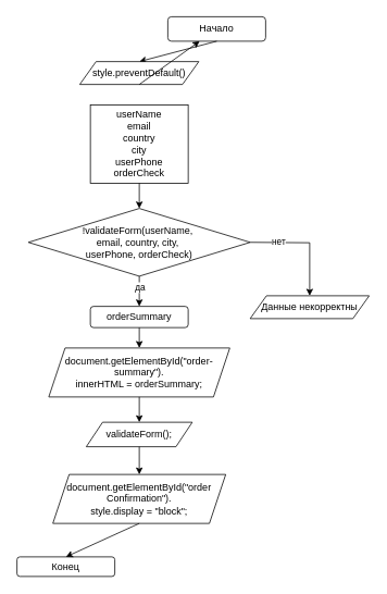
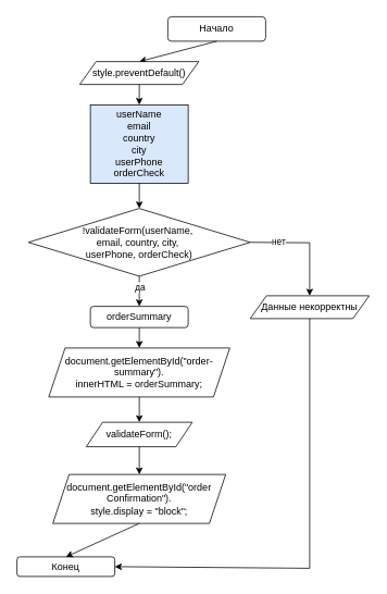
  <mxCell id="0" />
  <mxCell id="1" parent="0" />
  <mxCell id="2" value="Начало" style="rounded=1;whiteSpace=wrap;html=1;" vertex="1" parent="1"><mxGeometry x="205" y="20" width="120" height="30" as="geometry" /></mxCell>
  <mxCell id="3" value="" style="endArrow=classic;html=1;rounded=0;exitX=0.5;exitY=1;exitDx=0;exitDy=0;entryX=0.5;entryY=0;entryDx=0;entryDy=0;" edge="1" parent="1" source="2"><mxGeometry width="50" height="50" relative="1" as="geometry"><mxPoint x="155" y="132" as="sourcePoint" /><mxPoint x="170" y="75" as="targetPoint" /></mxGeometry></mxCell>
  <mxCell id="4" value="style.preventDefault()" style="shape=parallelogram;perimeter=parallelogramPerimeter;whiteSpace=wrap;html=1;fixedSize=1;" vertex="1" parent="1"><mxGeometry x="97" y="75" width="146" height="28" as="geometry" /></mxCell>
- <mxCell id="5" value="userName&lt;br&gt;email&lt;br&gt;country&lt;br&gt;city&lt;br&gt;userPhone&lt;br&gt;orderCheck" style="rounded=0;whiteSpace=wrap;html=1;" vertex="1" parent="1"><mxGeometry x="110" y="128" width="120" height="96" as="geometry" /></mxCell>
- <mxCell id="6" value="" style="endArrow=classic;html=1;rounded=0;exitX=0.5;exitY=1;exitDx=0;exitDy=0;" edge="1" parent="1" source="4" target="2"><mxGeometry width="50" height="50" relative="1" as="geometry"><mxPoint x="215" y="168" as="sourcePoint" /><mxPoint x="265" y="118" as="targetPoint" /></mxGeometry></mxCell>
+ <mxCell id="5" value="userName&lt;br&gt;email&lt;br&gt;country&lt;br&gt;city&lt;br&gt;userPhone&lt;br&gt;orderCheck" style="rounded=0;whiteSpace=wrap;html=1;fillColor=#dae8fc;" vertex="1" parent="1"><mxGeometry x="110" y="128" width="120" height="96" as="geometry" /></mxCell>
+ <mxCell id="6" value="" style="endArrow=classic;html=1;rounded=0;exitX=0.5;exitY=1;exitDx=0;exitDy=0;entryX=0.5;entryY=0;entryDx=0;entryDy=0;" edge="1" parent="1" source="4" target="5"><mxGeometry width="50" height="50" relative="1" as="geometry"><mxPoint x="215" y="168" as="sourcePoint" /><mxPoint x="265" y="118" as="targetPoint" /></mxGeometry></mxCell>
  <mxCell id="7" value="!validateForm(userName,&amp;nbsp;&lt;div&gt;email, country, city,&amp;nbsp;&lt;/div&gt;&lt;div&gt;userPhone, orderCheck)&lt;/div&gt;" style="rhombus;whiteSpace=wrap;html=1;" vertex="1" parent="1"><mxGeometry x="34" y="255" width="272" height="83" as="geometry" /></mxCell>
  <mxCell id="8" value="" style="endArrow=classic;html=1;rounded=0;exitX=0.5;exitY=1;exitDx=0;exitDy=0;entryX=0.5;entryY=0;entryDx=0;entryDy=0;" edge="1" parent="1" source="5" target="7"><mxGeometry width="50" height="50" relative="1" as="geometry"><mxPoint x="215" y="234" as="sourcePoint" /><mxPoint x="265" y="184" as="targetPoint" /></mxGeometry></mxCell>
  <mxCell id="9" value="Данные некорректны" style="shape=parallelogram;perimeter=parallelogramPerimeter;whiteSpace=wrap;html=1;fixedSize=1;" vertex="1" parent="1"><mxGeometry x="306" y="362" width="146" height="28" as="geometry" /></mxCell>
  <mxCell id="10" value="" style="endArrow=classic;html=1;rounded=0;exitX=1;exitY=0.5;exitDx=0;exitDy=0;entryX=0.5;entryY=0;entryDx=0;entryDy=0;" edge="1" parent="1" source="7" target="9"><mxGeometry width="50" height="50" relative="1" as="geometry"><mxPoint x="215" y="339" as="sourcePoint" /><mxPoint x="265" y="289" as="targetPoint" /><Array as="points"><mxPoint x="379" y="297" /></Array></mxGeometry></mxCell>
  <mxCell id="11" value="нет" style="edgeLabel;html=1;align=center;verticalAlign=middle;resizable=0;points=[];" vertex="1" connectable="0" parent="10"><mxGeometry x="-0.504" y="1" relative="1" as="geometry"><mxPoint as="offset" /></mxGeometry></mxCell>
  <mxCell id="12" value="orderSummary" style="whiteSpace=wrap;html=1;rounded=1;" vertex="1" parent="1"><mxGeometry x="110" y="375" width="120" height="26" as="geometry" /></mxCell>
  <mxCell id="13" value="" style="endArrow=classic;html=1;rounded=0;exitX=0.5;exitY=1;exitDx=0;exitDy=0;entryX=0.5;entryY=0;entryDx=0;entryDy=0;" edge="1" parent="1" source="7" target="12"><mxGeometry width="50" height="50" relative="1" as="geometry"><mxPoint x="215" y="386" as="sourcePoint" /><mxPoint x="265" y="336" as="targetPoint" /></mxGeometry></mxCell>
  <mxCell id="14" value="да" style="edgeLabel;html=1;align=center;verticalAlign=middle;resizable=0;points=[];" vertex="1" connectable="0" parent="13"><mxGeometry x="-0.458" relative="1" as="geometry"><mxPoint y="3" as="offset" /></mxGeometry></mxCell>
  <mxCell id="15" value="document.getElementById(&quot;order-summary&quot;).&lt;div&gt;innerHTML = orderSummary;&lt;/div&gt;" style="shape=parallelogram;perimeter=parallelogramPerimeter;whiteSpace=wrap;html=1;fixedSize=1;" vertex="1" parent="1"><mxGeometry x="59" y="426" width="222" height="60" as="geometry" /></mxCell>
  <mxCell id="16" value="" style="endArrow=classic;html=1;rounded=0;exitX=0.5;exitY=1;exitDx=0;exitDy=0;entryX=0.5;entryY=0;entryDx=0;entryDy=0;" edge="1" parent="1" source="12" target="15"><mxGeometry width="50" height="50" relative="1" as="geometry"><mxPoint x="215" y="365" as="sourcePoint" /><mxPoint x="265" y="315" as="targetPoint" /></mxGeometry></mxCell>
  <mxCell id="17" value="validateForm();" style="shape=parallelogram;perimeter=parallelogramPerimeter;whiteSpace=wrap;html=1;fixedSize=1;" vertex="1" parent="1"><mxGeometry x="105" y="517" width="130" height="30" as="geometry" /></mxCell>
  <mxCell id="18" value="" style="endArrow=classic;html=1;rounded=0;exitX=0.5;exitY=1;exitDx=0;exitDy=0;entryX=0.5;entryY=0;entryDx=0;entryDy=0;" edge="1" parent="1" source="15" target="17"><mxGeometry width="50" height="50" relative="1" as="geometry"><mxPoint x="245" y="509" as="sourcePoint" /><mxPoint x="295" y="459" as="targetPoint" /></mxGeometry></mxCell>
  <mxCell id="19" value="document.getElementById(&quot;order&lt;div&gt;Confirmation&quot;).&lt;div&gt;style.display = &quot;block&quot;;&lt;/div&gt;&lt;/div&gt;" style="shape=parallelogram;perimeter=parallelogramPerimeter;whiteSpace=wrap;html=1;fixedSize=1;" vertex="1" parent="1"><mxGeometry x="64" y="581" width="212" height="60" as="geometry" /></mxCell>
  <mxCell id="20" value="" style="endArrow=classic;html=1;rounded=0;exitX=0.5;exitY=1;exitDx=0;exitDy=0;entryX=0.5;entryY=0;entryDx=0;entryDy=0;" edge="1" parent="1" source="17" target="19"><mxGeometry width="50" height="50" relative="1" as="geometry"><mxPoint x="245" y="600" as="sourcePoint" /><mxPoint x="295" y="550" as="targetPoint" /></mxGeometry></mxCell>
  <mxCell id="21" value="Конец" style="rounded=1;whiteSpace=wrap;html=1;" vertex="1" parent="1"><mxGeometry x="20" y="682" width="120" height="24" as="geometry" /></mxCell>
  <mxCell id="22" value="" style="endArrow=classic;html=1;rounded=0;exitX=0.5;exitY=1;exitDx=0;exitDy=0;entryX=0.5;entryY=0;entryDx=0;entryDy=0;" edge="1" parent="1" source="19" target="21"><mxGeometry width="50" height="50" relative="1" as="geometry"><mxPoint x="245" y="529" as="sourcePoint" /><mxPoint x="295" y="479" as="targetPoint" /></mxGeometry></mxCell>
+ <mxCell id="23" value="" style="endArrow=classic;html=1;rounded=0;exitX=0.5;exitY=1;exitDx=0;exitDy=0;entryX=1;entryY=0.5;entryDx=0;entryDy=0;" edge="1" parent="1" source="9" target="21"><mxGeometry width="50" height="50" relative="1" as="geometry"><mxPoint x="245" y="529" as="sourcePoint" /><mxPoint x="295" y="479" as="targetPoint" /><Array as="points"><mxPoint x="379" y="696" /></Array></mxGeometry></mxCell>
